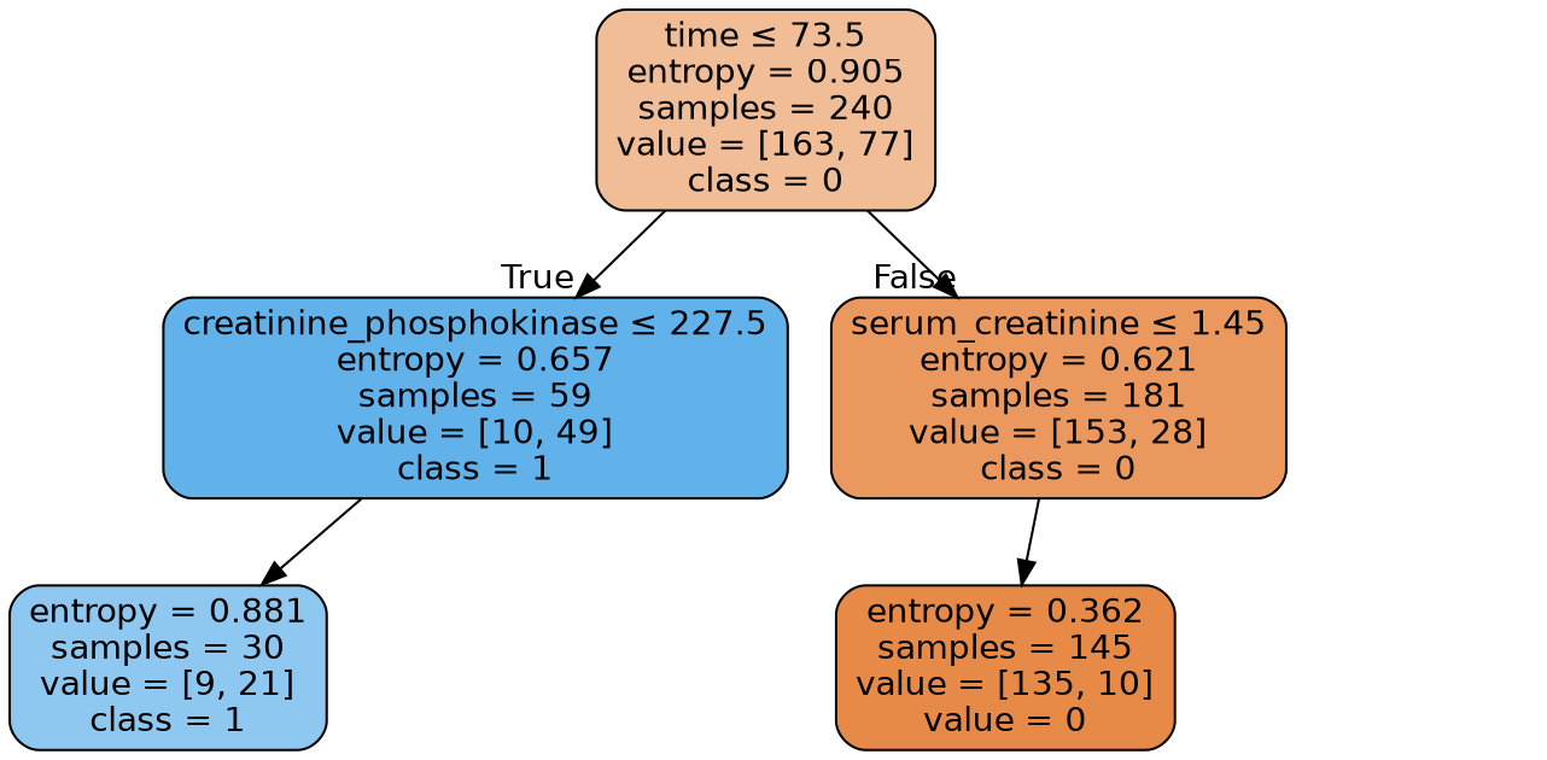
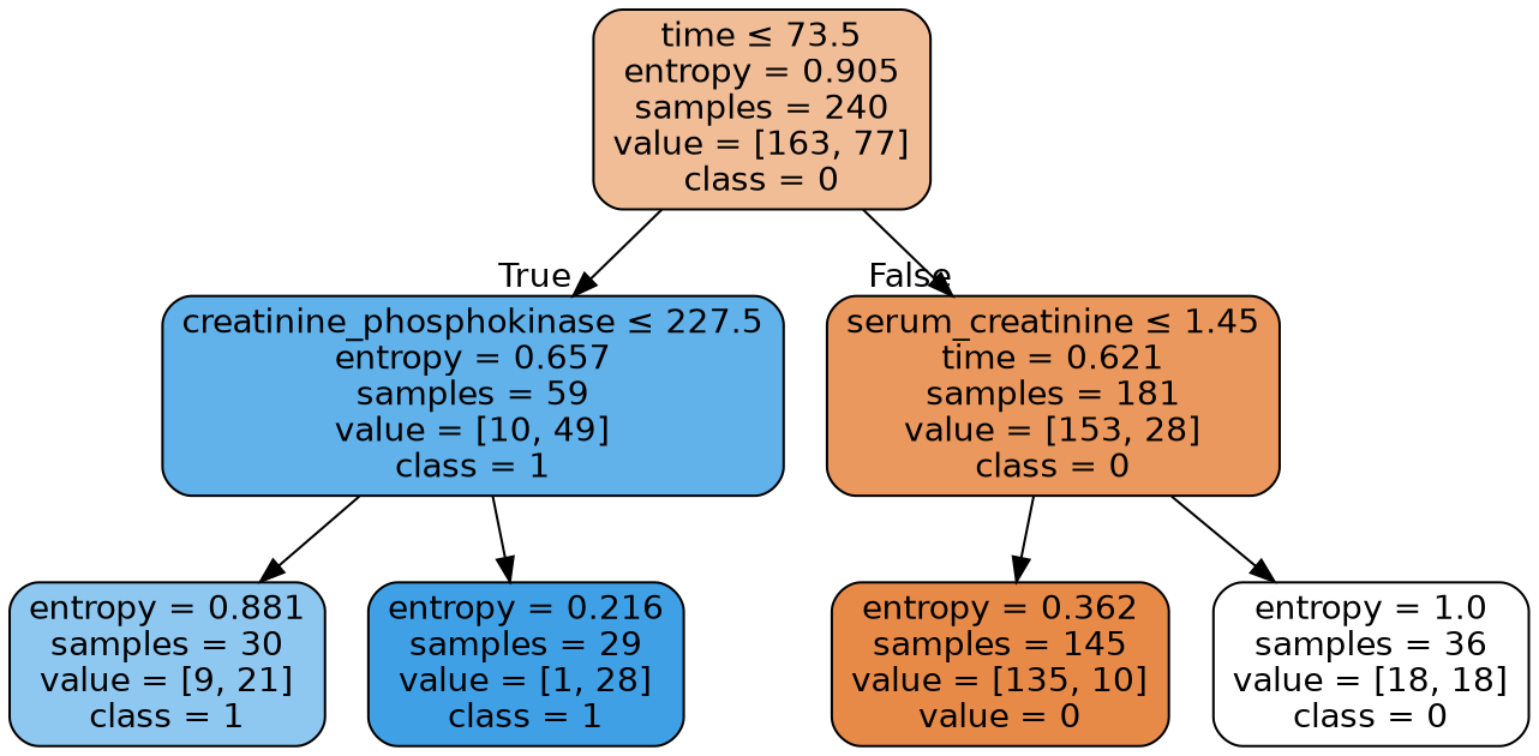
  digraph {
    node [color=black fontname=helvetica shape=box style="filled, rounded"]
    edge [fontname=helvetica]
    n1 [fillcolor="#f1bd97" label=<time &le; 73.5<br/>entropy = 0.905<br/>samples = 240<br/>value = [163, 77]<br/>class = 0>]
    n2 [fillcolor="#61b1ea" label=<creatinine_phosphokinase &le; 227.5<br/>entropy = 0.657<br/>samples = 59<br/>value = [10, 49]<br/>class = 1>]
-   n3 [fillcolor="#ea985d" label=<serum_creatinine &le; 1.45<br/>entropy = 0.621<br/>samples = 181<br/>value = [153, 28]<br/>class = 0>]
+   n3 [fillcolor="#ea985d" label=<serum_creatinine &le; 1.45<br/>time = 0.621<br/>samples = 181<br/>value = [153, 28]<br/>class = 0>]
    n4 [fillcolor="#8ec7f0" label=<entropy = 0.881<br/>samples = 30<br/>value = [9, 21]<br/>class = 1>]
+   n5 [fillcolor="#40a0e6" label=<entropy = 0.216<br/>samples = 29<br/>value = [1, 28]<br/>class = 1>]
    n6 [fillcolor="#e78a48" label=<entropy = 0.362<br/>samples = 145<br/>value = [135, 10]<br/>value = 0>]
+   n7 [fillcolor="#ffffff" label=<entropy = 1.0<br/>samples = 36<br/>value = [18, 18]<br/>class = 0>]
    n1 -> n2 [headlabel=True labelangle=45 labeldistance=2.5]
    n1 -> n3 [headlabel=False labelangle=-45 labeldistance=2.5]
    n2 -> n4
+   n2 -> n5
    n3 -> n6
+   n3 -> n7
  }
